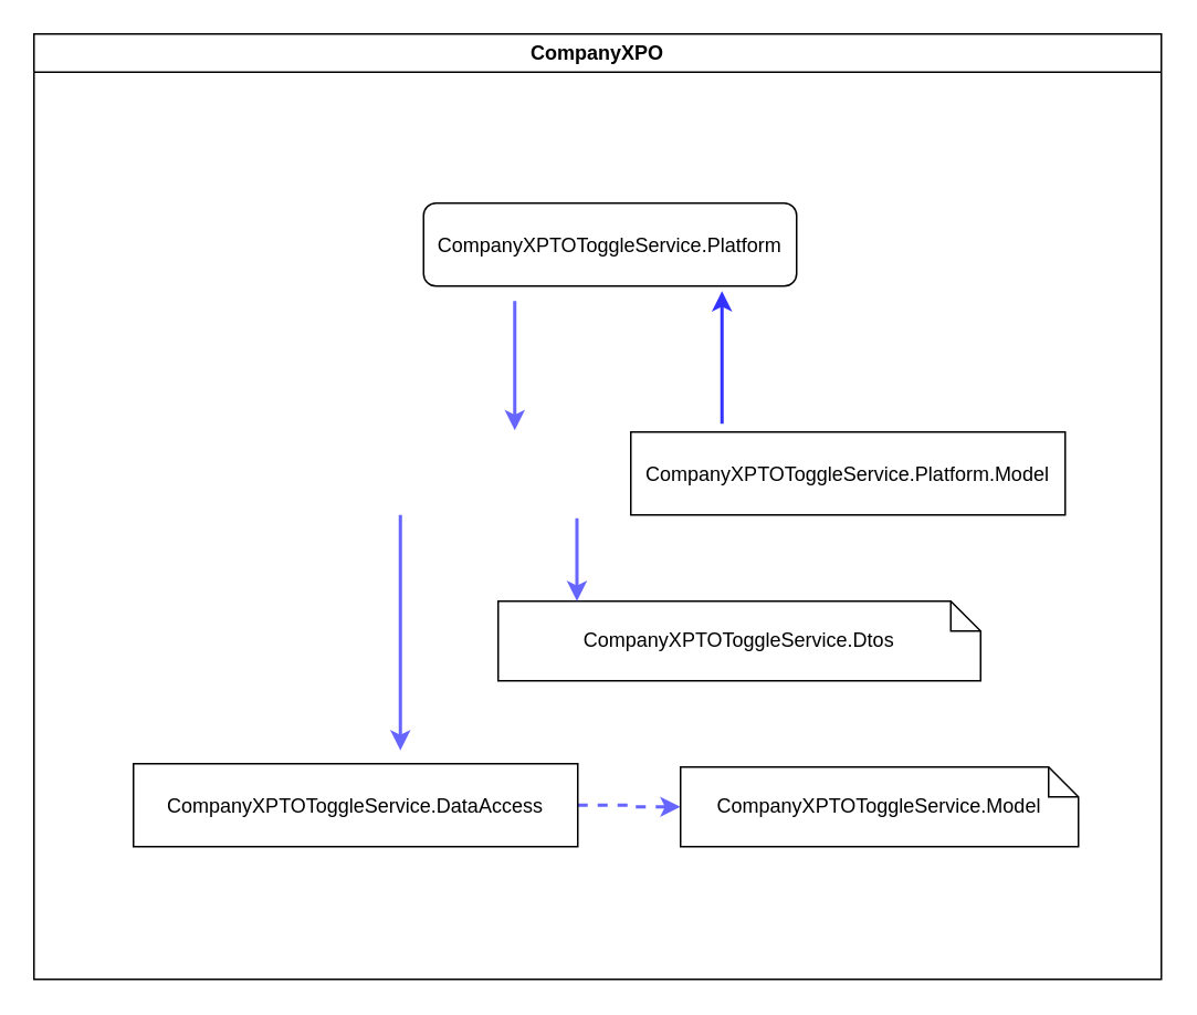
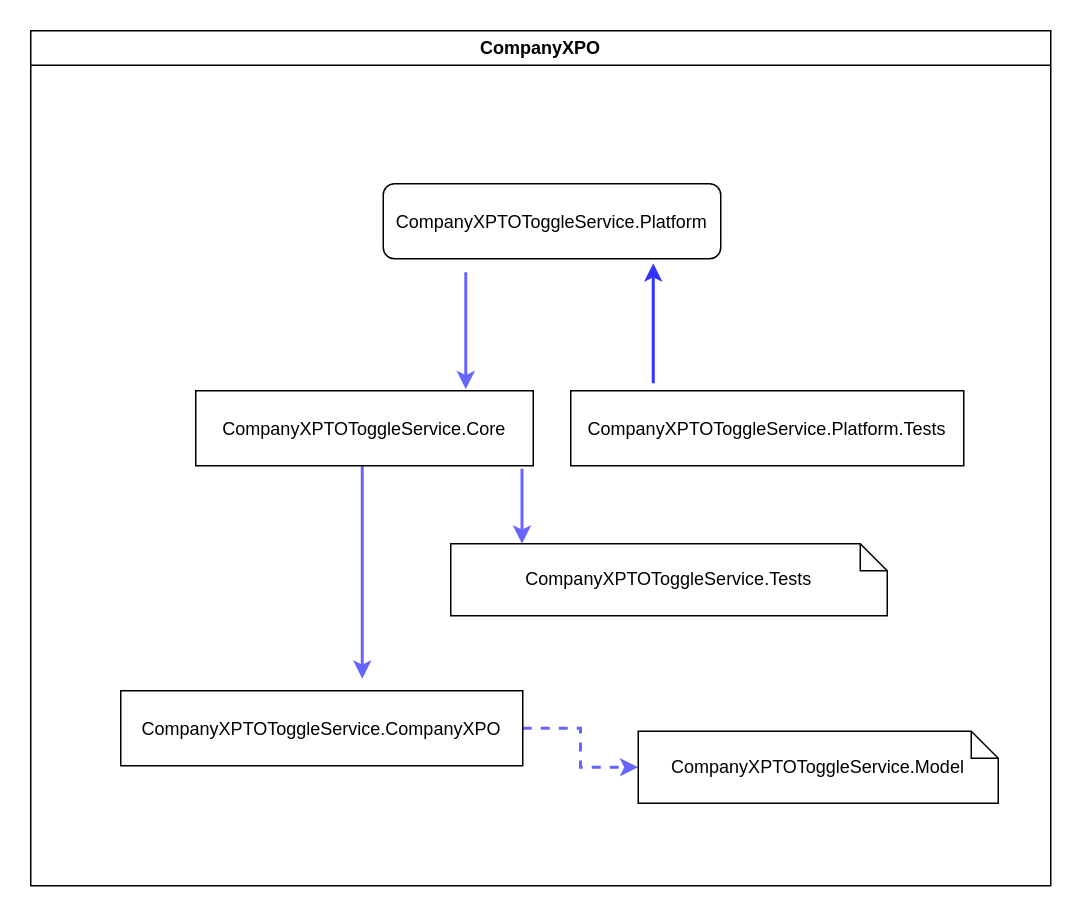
  <mxCell id="0" />
  <mxCell id="1" parent="0" />
  <mxCell id="2" value="CompanyXPO" style="swimlane;whiteSpace=wrap" parent="1" vertex="1"><mxGeometry x="20" y="20" width="680" height="570" as="geometry" /></mxCell>
  <mxCell id="3" value="CompanyXPTOToggleService.Platform" style="rounded=1;" parent="2" vertex="1"><mxGeometry x="235" y="102" width="225" height="50" as="geometry" /></mxCell>
  <mxCell id="4" value="" style="edgeStyle=orthogonalEdgeStyle;rounded=0;orthogonalLoop=1;jettySize=auto;html=1;strokeColor=#6666FF;exitX=1;exitY=0.5;exitDx=0;exitDy=0;strokeWidth=2;dashed=1;" parent="2" source="5" target="7" edge="1"><mxGeometry relative="1" as="geometry" /></mxCell>
- <mxCell id="5" value="CompanyXPTOToggleService.DataAccess" style="" parent="2" vertex="1"><mxGeometry x="60" y="440" width="268" height="50" as="geometry" /></mxCell>
- <mxCell id="6" value="CompanyXPTOToggleService.Platform.Model" style="" parent="2" vertex="1"><mxGeometry x="360" y="240" width="262" height="50" as="geometry" /></mxCell>
- <mxCell id="7" value="CompanyXPTOToggleService.Model" style="shape=note;whiteSpace=wrap;size=18;" parent="2" vertex="1"><mxGeometry x="390" y="442" width="240" height="48" as="geometry" /></mxCell>
+ <mxCell id="5" value="CompanyXPTOToggleService.CompanyXPO" style="" parent="2" vertex="1"><mxGeometry x="60" y="440" width="268" height="50" as="geometry" /></mxCell>
+ <mxCell id="6" value="CompanyXPTOToggleService.Platform.Tests" style="" parent="2" vertex="1"><mxGeometry x="360" y="240" width="262" height="50" as="geometry" /></mxCell>
+ <mxCell id="7" value="CompanyXPTOToggleService.Model" style="shape=note;whiteSpace=wrap;size=18;" parent="2" vertex="1"><mxGeometry x="405" y="467" width="240" height="48" as="geometry" /></mxCell>
  <mxCell id="8" value="" style="edgeStyle=orthogonalEdgeStyle;rounded=0;orthogonalLoop=1;jettySize=auto;html=1;strokeColor=#3333FF;strokeWidth=2;" parent="2" edge="1"><mxGeometry relative="1" as="geometry"><mxPoint x="415" y="235" as="sourcePoint" /><mxPoint x="415" y="155" as="targetPoint" /></mxGeometry></mxCell>
  <mxCell id="9" value="" style="edgeStyle=orthogonalEdgeStyle;rounded=0;orthogonalLoop=1;jettySize=auto;html=1;strokeColor=#6666FF;strokeWidth=2;" parent="2" edge="1"><mxGeometry relative="1" as="geometry"><mxPoint x="221" y="290" as="sourcePoint" /><mxPoint x="221" y="432" as="targetPoint" /></mxGeometry></mxCell>
- <mxCell id="11" value="CompanyXPTOToggleService.Dtos" style="shape=note;whiteSpace=wrap;size=18;" parent="2" vertex="1"><mxGeometry x="280" y="342" width="291" height="48" as="geometry" /></mxCell>
+ <mxCell id="10" value="CompanyXPTOToggleService.Core" style="" parent="2" vertex="1"><mxGeometry x="110" y="240" width="225" height="50" as="geometry" /></mxCell>
+ <mxCell id="11" value="CompanyXPTOToggleService.Tests" style="shape=note;whiteSpace=wrap;size=18;" parent="2" vertex="1"><mxGeometry x="280" y="342" width="291" height="48" as="geometry" /></mxCell>
  <mxCell id="12" value="" style="endArrow=classic;html=1;strokeColor=#6666FF;strokeWidth=2;" parent="2" edge="1"><mxGeometry width="50" height="50" relative="1" as="geometry"><mxPoint x="290" y="161" as="sourcePoint" /><mxPoint x="290" y="239" as="targetPoint" /></mxGeometry></mxCell>
  <mxCell id="13" value="" style="endArrow=classic;html=1;strokeColor=#6666FF;strokeWidth=2;" parent="2" edge="1"><mxGeometry width="50" height="50" relative="1" as="geometry"><mxPoint x="327.5" y="292" as="sourcePoint" /><mxPoint x="327.5" y="342" as="targetPoint" /></mxGeometry></mxCell>
